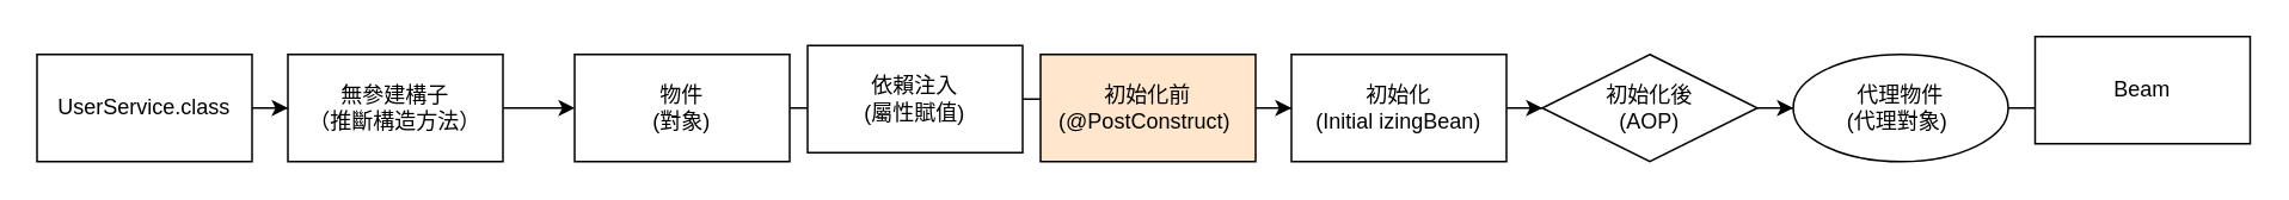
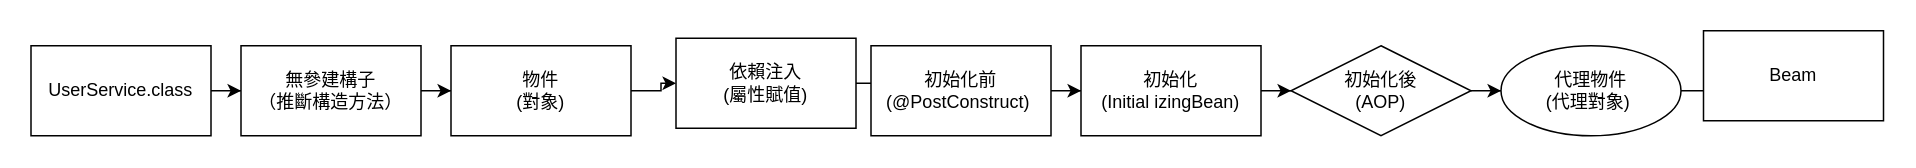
  <mxCell id="0" />
  <mxCell id="1" parent="0" />
  <mxCell id="2" value="" style="edgeStyle=orthogonalEdgeStyle;rounded=0;orthogonalLoop=1;jettySize=auto;html=1;" edge="1" parent="1" source="3" target="5"><mxGeometry relative="1" as="geometry" /></mxCell>
  <mxCell id="3" value="&lt;span style=&quot;text-align: left;&quot;&gt;UserService.class&lt;/span&gt;" style="rounded=0;whiteSpace=wrap;html=1;" vertex="1" parent="1"><mxGeometry x="20" y="30" width="120" height="60" as="geometry" /></mxCell>
  <mxCell id="4" value="" style="edgeStyle=orthogonalEdgeStyle;rounded=0;orthogonalLoop=1;jettySize=auto;html=1;" edge="1" parent="1" source="5" target="7"><mxGeometry relative="1" as="geometry" /></mxCell>
  <mxCell id="5" value="&lt;span style=&quot;text-align: left;&quot;&gt;無參建構子&lt;br&gt;（推斷構造方法）&lt;/span&gt;" style="rounded=0;whiteSpace=wrap;html=1;" vertex="1" parent="1"><mxGeometry x="160" y="30" width="120" height="60" as="geometry" /></mxCell>
  <mxCell id="6" value="" style="edgeStyle=orthogonalEdgeStyle;rounded=0;orthogonalLoop=1;jettySize=auto;html=1;" edge="1" parent="1" source="7" target="9"><mxGeometry relative="1" as="geometry" /></mxCell>
- <mxCell id="7" value="&lt;span style=&quot;text-align: left;&quot;&gt;物件&lt;br&gt;(對象)&lt;/span&gt;" style="rounded=0;whiteSpace=wrap;html=1;" vertex="1" parent="1"><mxGeometry x="320" y="30" width="120" height="60" as="geometry" /></mxCell>
+ <mxCell id="7" value="&lt;span style=&quot;text-align: left;&quot;&gt;物件&lt;br&gt;(對象)&lt;/span&gt;" style="rounded=0;whiteSpace=wrap;html=1;" vertex="1" parent="1"><mxGeometry x="300" y="30" width="120" height="60" as="geometry" /></mxCell>
  <mxCell id="8" value="" style="edgeStyle=orthogonalEdgeStyle;rounded=0;orthogonalLoop=1;jettySize=auto;html=1;" edge="1" parent="1" source="9" target="11"><mxGeometry relative="1" as="geometry" /></mxCell>
  <mxCell id="9" value="&lt;span style=&quot;text-align: left;&quot;&gt;依賴注入&lt;br&gt;(屬性賦值)&lt;/span&gt;" style="rounded=0;whiteSpace=wrap;html=1;" vertex="1" parent="1"><mxGeometry x="450" y="25" width="120" height="60" as="geometry" /></mxCell>
  <mxCell id="10" value="" style="edgeStyle=orthogonalEdgeStyle;rounded=0;orthogonalLoop=1;jettySize=auto;html=1;" edge="1" parent="1" source="11" target="13"><mxGeometry relative="1" as="geometry" /></mxCell>
- <mxCell id="11" value="&lt;span style=&quot;text-align: left;&quot;&gt;初始化前(@PostConstruct)&amp;nbsp;&lt;/span&gt;" style="rounded=0;whiteSpace=wrap;html=1;fillColor=#ffe6cc;" vertex="1" parent="1"><mxGeometry x="580" y="30" width="120" height="60" as="geometry" /></mxCell>
+ <mxCell id="11" value="&lt;span style=&quot;text-align: left;&quot;&gt;初始化前(@PostConstruct)&amp;nbsp;&lt;/span&gt;" style="rounded=0;whiteSpace=wrap;html=1;" vertex="1" parent="1"><mxGeometry x="580" y="30" width="120" height="60" as="geometry" /></mxCell>
  <mxCell id="12" value="" style="edgeStyle=orthogonalEdgeStyle;rounded=0;orthogonalLoop=1;jettySize=auto;html=1;" edge="1" parent="1" source="13" target="15"><mxGeometry relative="1" as="geometry" /></mxCell>
  <mxCell id="13" value="&lt;span style=&quot;text-align: left;&quot;&gt;初始化&lt;br&gt;(Initial izingBean)&lt;/span&gt;" style="rounded=0;whiteSpace=wrap;html=1;" vertex="1" parent="1"><mxGeometry x="720" y="30" width="120" height="60" as="geometry" /></mxCell>
  <mxCell id="14" value="" style="edgeStyle=orthogonalEdgeStyle;rounded=0;orthogonalLoop=1;jettySize=auto;html=1;" edge="1" parent="1" source="15" target="17"><mxGeometry relative="1" as="geometry" /></mxCell>
  <mxCell id="15" value="&lt;span style=&quot;text-align: left;&quot;&gt;初始化後&lt;br&gt;(AOP)&lt;/span&gt;" style="rhombus;whiteSpace=wrap;html=1;" vertex="1" parent="1"><mxGeometry x="860" y="30" width="120" height="60" as="geometry" /></mxCell>
  <mxCell id="16" value="" style="edgeStyle=orthogonalEdgeStyle;rounded=0;orthogonalLoop=1;jettySize=auto;html=1;" edge="1" parent="1" source="17" target="18"><mxGeometry relative="1" as="geometry" /></mxCell>
  <mxCell id="17" value="&lt;span style=&quot;text-align: left;&quot;&gt;代理物件&lt;br&gt;(代理對象)&amp;nbsp;&lt;/span&gt;" style="ellipse;whiteSpace=wrap;html=1;" vertex="1" parent="1"><mxGeometry x="1000" y="30" width="120" height="60" as="geometry" /></mxCell>
  <mxCell id="18" value="&lt;span style=&quot;text-align: left;&quot;&gt;Beam&lt;/span&gt;" style="rounded=0;whiteSpace=wrap;html=1;" vertex="1" parent="1"><mxGeometry x="1135" y="20" width="120" height="60" as="geometry" /></mxCell>
